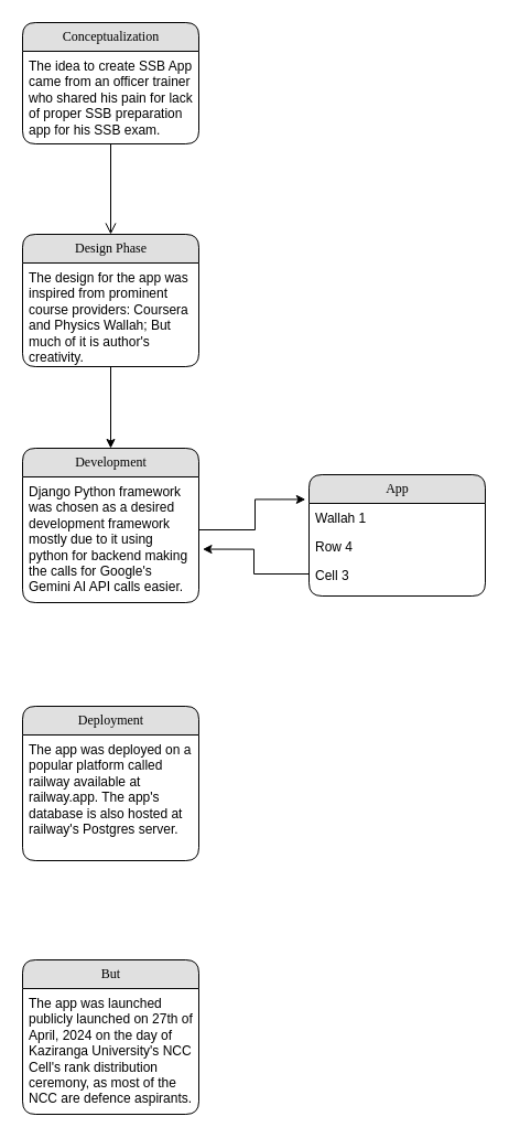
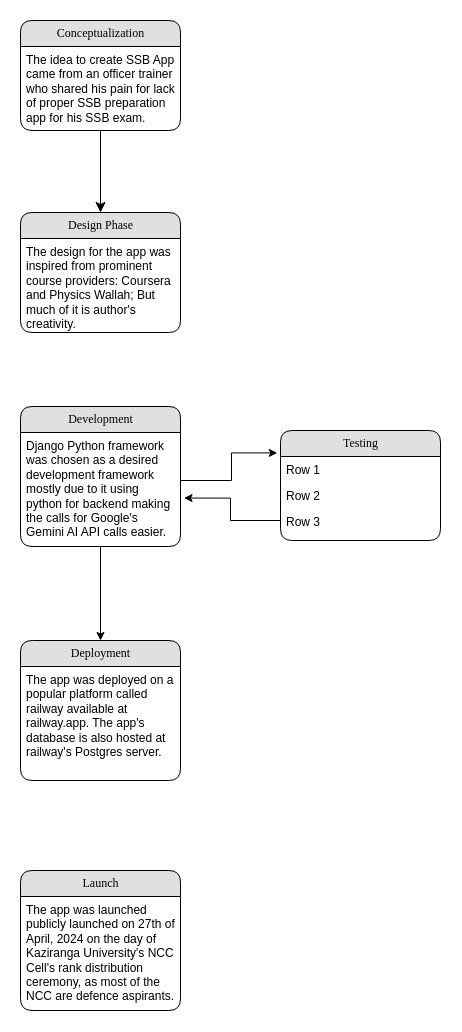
  <mxCell id="0" />
  <mxCell id="1" parent="0" />
  <mxCell id="2" value="Conceptualization" style="swimlane;html=1;fontStyle=0;childLayout=stackLayout;horizontal=1;startSize=26;fillColor=#e0e0e0;horizontalStack=0;resizeParent=1;resizeLast=0;collapsible=1;marginBottom=0;swimlaneFillColor=#ffffff;align=center;rounded=1;shadow=0;comic=0;labelBackgroundColor=none;strokeWidth=1;fontFamily=Verdana;fontSize=12" parent="1" vertex="1"><mxGeometry x="20" y="20" width="160" height="110" as="geometry" /></mxCell>
  <mxCell id="3" value="The idea to create SSB App came from an officer trainer who shared his pain for lack of proper SSB preparation app for his SSB exam.&amp;nbsp;" style="text;html=1;strokeColor=none;fillColor=none;spacingLeft=4;spacingRight=4;whiteSpace=wrap;overflow=hidden;rotatable=0;points=[[0,0.5],[1,0.5]];portConstraint=eastwest;" parent="2" vertex="1"><mxGeometry y="26" width="160" height="84" as="geometry" /></mxCell>
- <mxCell id="4" style="edgeStyle=orthogonalEdgeStyle;rounded=0;orthogonalLoop=1;jettySize=auto;html=1;entryX=0.5;entryY=0;entryDx=0;entryDy=0;" edge="1" parent="1" source="5" target="8"><mxGeometry relative="1" as="geometry" /></mxCell>
  <mxCell id="5" value="Design Phase" style="swimlane;html=1;fontStyle=0;childLayout=stackLayout;horizontal=1;startSize=26;fillColor=#e0e0e0;horizontalStack=0;resizeParent=1;resizeLast=0;collapsible=1;marginBottom=0;swimlaneFillColor=#ffffff;align=center;rounded=1;shadow=0;comic=0;labelBackgroundColor=none;strokeWidth=1;fontFamily=Verdana;fontSize=12" parent="1" vertex="1"><mxGeometry x="20" y="212" width="160" height="120" as="geometry" /></mxCell>
  <mxCell id="6" value="The design for the app was inspired from prominent course providers: Coursera and Physics Wallah; But much of it is author's creativity." style="text;html=1;strokeColor=none;fillColor=none;spacingLeft=4;spacingRight=4;whiteSpace=wrap;overflow=hidden;rotatable=0;points=[[0,0.5],[1,0.5]];portConstraint=eastwest;" parent="5" vertex="1"><mxGeometry y="26" width="160" height="94" as="geometry" /></mxCell>
+ <mxCell id="7" style="edgeStyle=orthogonalEdgeStyle;rounded=0;orthogonalLoop=1;jettySize=auto;html=1;entryX=0.5;entryY=0;entryDx=0;entryDy=0;" edge="1" parent="1" source="8" target="15"><mxGeometry relative="1" as="geometry" /></mxCell>
  <mxCell id="8" value="Development" style="swimlane;html=1;fontStyle=0;childLayout=stackLayout;horizontal=1;startSize=26;fillColor=#e0e0e0;horizontalStack=0;resizeParent=1;resizeLast=0;collapsible=1;marginBottom=0;swimlaneFillColor=#ffffff;align=center;rounded=1;shadow=0;comic=0;labelBackgroundColor=none;strokeWidth=1;fontFamily=Verdana;fontSize=12" parent="1" vertex="1"><mxGeometry x="20" y="406" width="160" height="140" as="geometry" /></mxCell>
  <mxCell id="9" value="Django Python framework was chosen as a desired development framework mostly due to it using python for backend making the calls for Google's Gemini AI API calls easier.&amp;nbsp;" style="text;html=1;strokeColor=none;fillColor=none;spacingLeft=4;spacingRight=4;whiteSpace=wrap;overflow=hidden;rotatable=0;points=[[0,0.5],[1,0.5]];portConstraint=eastwest;" parent="8" vertex="1"><mxGeometry y="26" width="160" height="114" as="geometry" /></mxCell>
- <mxCell id="10" style="edgeStyle=orthogonalEdgeStyle;html=1;labelBackgroundColor=none;startFill=0;startSize=8;endFill=1;endSize=8;fontFamily=Verdana;fontSize=12;endArrow=open;" parent="1" source="2" target="5" edge="1"><mxGeometry relative="1" as="geometry" /></mxCell>
- <mxCell id="11" value="App" style="swimlane;html=1;fontStyle=0;childLayout=stackLayout;horizontal=1;startSize=26;fillColor=#e0e0e0;horizontalStack=0;resizeParent=1;resizeLast=0;collapsible=1;marginBottom=0;swimlaneFillColor=#ffffff;align=center;rounded=1;shadow=0;comic=0;labelBackgroundColor=none;strokeWidth=1;fontFamily=Verdana;fontSize=12" vertex="1" parent="1"><mxGeometry x="280" y="430" width="160" height="110" as="geometry" /></mxCell>
- <mxCell id="12" value="Wallah 1" style="text;html=1;strokeColor=none;fillColor=none;spacingLeft=4;spacingRight=4;whiteSpace=wrap;overflow=hidden;rotatable=0;points=[[0,0.5],[1,0.5]];portConstraint=eastwest;" vertex="1" parent="11"><mxGeometry y="26" width="160" height="26" as="geometry" /></mxCell>
- <mxCell id="13" value="Row 4" style="text;html=1;strokeColor=none;fillColor=none;spacingLeft=4;spacingRight=4;whiteSpace=wrap;overflow=hidden;rotatable=0;points=[[0,0.5],[1,0.5]];portConstraint=eastwest;" vertex="1" parent="11"><mxGeometry y="52" width="160" height="26" as="geometry" /></mxCell>
- <mxCell id="14" value="Cell 3" style="text;html=1;strokeColor=none;fillColor=none;spacingLeft=4;spacingRight=4;whiteSpace=wrap;overflow=hidden;rotatable=0;points=[[0,0.5],[1,0.5]];portConstraint=eastwest;" vertex="1" parent="11"><mxGeometry y="78" width="160" height="26" as="geometry" /></mxCell>
+ <mxCell id="10" style="edgeStyle=orthogonalEdgeStyle;html=1;labelBackgroundColor=none;startFill=0;startSize=8;endFill=1;endSize=8;fontFamily=Verdana;fontSize=12;" parent="1" source="2" target="5" edge="1"><mxGeometry relative="1" as="geometry" /></mxCell>
+ <mxCell id="11" value="Testing" style="swimlane;html=1;fontStyle=0;childLayout=stackLayout;horizontal=1;startSize=26;fillColor=#e0e0e0;horizontalStack=0;resizeParent=1;resizeLast=0;collapsible=1;marginBottom=0;swimlaneFillColor=#ffffff;align=center;rounded=1;shadow=0;comic=0;labelBackgroundColor=none;strokeWidth=1;fontFamily=Verdana;fontSize=12" vertex="1" parent="1"><mxGeometry x="280" y="430" width="160" height="110" as="geometry" /></mxCell>
+ <mxCell id="12" value="Row 1" style="text;html=1;strokeColor=none;fillColor=none;spacingLeft=4;spacingRight=4;whiteSpace=wrap;overflow=hidden;rotatable=0;points=[[0,0.5],[1,0.5]];portConstraint=eastwest;" vertex="1" parent="11"><mxGeometry y="26" width="160" height="26" as="geometry" /></mxCell>
+ <mxCell id="13" value="Row 2" style="text;html=1;strokeColor=none;fillColor=none;spacingLeft=4;spacingRight=4;whiteSpace=wrap;overflow=hidden;rotatable=0;points=[[0,0.5],[1,0.5]];portConstraint=eastwest;" vertex="1" parent="11"><mxGeometry y="52" width="160" height="26" as="geometry" /></mxCell>
+ <mxCell id="14" value="Row 3" style="text;html=1;strokeColor=none;fillColor=none;spacingLeft=4;spacingRight=4;whiteSpace=wrap;overflow=hidden;rotatable=0;points=[[0,0.5],[1,0.5]];portConstraint=eastwest;" vertex="1" parent="11"><mxGeometry y="78" width="160" height="26" as="geometry" /></mxCell>
  <mxCell id="15" value="Deployment" style="swimlane;html=1;fontStyle=0;childLayout=stackLayout;horizontal=1;startSize=26;fillColor=#e0e0e0;horizontalStack=0;resizeParent=1;resizeLast=0;collapsible=1;marginBottom=0;swimlaneFillColor=#ffffff;align=center;rounded=1;shadow=0;comic=0;labelBackgroundColor=none;strokeWidth=1;fontFamily=Verdana;fontSize=12" vertex="1" parent="1"><mxGeometry x="20" y="640" width="160" height="140" as="geometry" /></mxCell>
  <mxCell id="16" value="The app was deployed on a popular platform called railway available at railway.app. The app's database is also hosted at railway's Postgres server." style="text;html=1;strokeColor=none;fillColor=none;spacingLeft=4;spacingRight=4;whiteSpace=wrap;overflow=hidden;rotatable=0;points=[[0,0.5],[1,0.5]];portConstraint=eastwest;" vertex="1" parent="15"><mxGeometry y="26" width="160" height="114" as="geometry" /></mxCell>
- <mxCell id="17" value="But" style="swimlane;html=1;fontStyle=0;childLayout=stackLayout;horizontal=1;startSize=26;fillColor=#e0e0e0;horizontalStack=0;resizeParent=1;resizeLast=0;collapsible=1;marginBottom=0;swimlaneFillColor=#ffffff;align=center;rounded=1;shadow=0;comic=0;labelBackgroundColor=none;strokeWidth=1;fontFamily=Verdana;fontSize=12" vertex="1" parent="1"><mxGeometry x="20" y="870" width="160" height="140" as="geometry" /></mxCell>
+ <mxCell id="17" value="Launch" style="swimlane;html=1;fontStyle=0;childLayout=stackLayout;horizontal=1;startSize=26;fillColor=#e0e0e0;horizontalStack=0;resizeParent=1;resizeLast=0;collapsible=1;marginBottom=0;swimlaneFillColor=#ffffff;align=center;rounded=1;shadow=0;comic=0;labelBackgroundColor=none;strokeWidth=1;fontFamily=Verdana;fontSize=12" vertex="1" parent="1"><mxGeometry x="20" y="870" width="160" height="140" as="geometry" /></mxCell>
  <mxCell id="18" value="The app was launched publicly launched on 27th of April, 2024 on the day of Kaziranga University's NCC Cell's rank distribution ceremony, as most of the NCC are defence aspirants." style="text;html=1;strokeColor=none;fillColor=none;spacingLeft=4;spacingRight=4;whiteSpace=wrap;overflow=hidden;rotatable=0;points=[[0,0.5],[1,0.5]];portConstraint=eastwest;" vertex="1" parent="17"><mxGeometry y="26" width="160" height="114" as="geometry" /></mxCell>
  <mxCell id="19" style="edgeStyle=orthogonalEdgeStyle;rounded=0;orthogonalLoop=1;jettySize=auto;html=1;exitX=1;exitY=0.5;exitDx=0;exitDy=0;entryX=-0.02;entryY=-0.138;entryDx=0;entryDy=0;entryPerimeter=0;" edge="1" parent="1" target="12"><mxGeometry relative="1" as="geometry"><mxPoint x="180" y="471" as="sourcePoint" /><Array as="points"><mxPoint x="180" y="480" /><mxPoint x="231" y="480" /><mxPoint x="231" y="452" /></Array></mxGeometry></mxCell>
  <mxCell id="20" style="edgeStyle=orthogonalEdgeStyle;rounded=0;orthogonalLoop=1;jettySize=auto;html=1;entryX=1.022;entryY=0.575;entryDx=0;entryDy=0;entryPerimeter=0;" edge="1" parent="1" source="14" target="9"><mxGeometry relative="1" as="geometry"><Array as="points"><mxPoint x="230" y="520" /><mxPoint x="230" y="498" /></Array></mxGeometry></mxCell>
